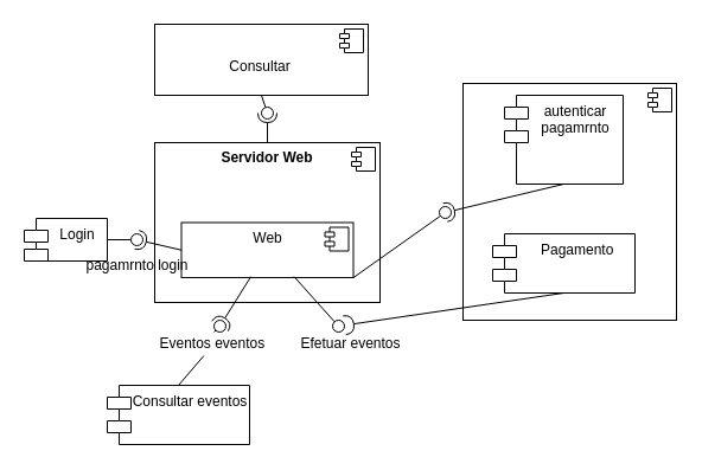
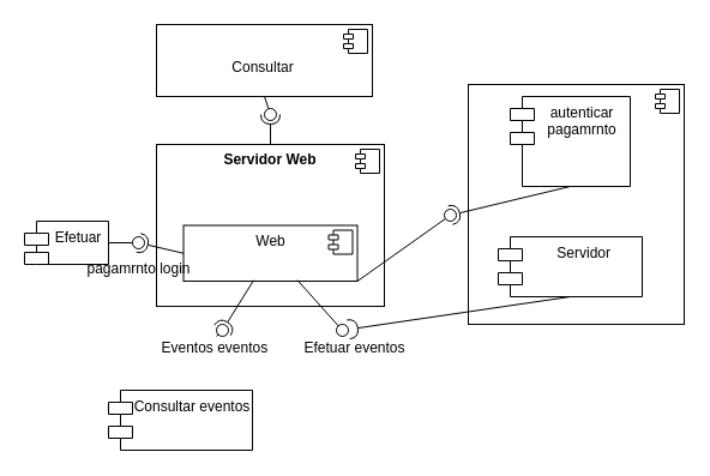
  <mxCell id="0" />
  <mxCell id="1" parent="0" />
  <mxCell id="2" value="&lt;p style=&quot;margin: 0px ; margin-top: 6px ; text-align: center&quot;&gt;&lt;br&gt;&lt;/p&gt;" style="align=left;overflow=fill;html=1;dropTarget=0;" vertex="1" parent="1"><mxGeometry x="390" y="70" width="180" height="200" as="geometry" /></mxCell>
  <mxCell id="3" value="" style="shape=component;jettyWidth=8;jettyHeight=4;align=left;" vertex="1" parent="2"><mxGeometry x="1" width="20" height="20" relative="1" as="geometry"><mxPoint x="-24" y="4" as="offset" /></mxGeometry></mxCell>
  <mxCell id="4" value="&lt;p style=&quot;margin: 0px ; margin-top: 6px ; text-align: center&quot;&gt;&lt;b&gt;Servidor Web&lt;/b&gt;&lt;/p&gt;" style="align=left;overflow=fill;html=1;dropTarget=0;" vertex="1" parent="1"><mxGeometry x="130" y="120" width="190" height="135" as="geometry" /></mxCell>
  <mxCell id="5" value="" style="shape=component;jettyWidth=8;jettyHeight=4;align=left;" vertex="1" parent="4"><mxGeometry x="1" width="20" height="20" relative="1" as="geometry"><mxPoint x="-24" y="4" as="offset" /></mxGeometry></mxCell>
  <mxCell id="6" value="" style="text;strokeColor=none;fillColor=none;align=left;verticalAlign=middle;spacingTop=-1;spacingLeft=4;spacingRight=4;rotatable=0;labelPosition=right;points=[];portConstraint=eastwest;" vertex="1" parent="1"><mxGeometry x="420" y="220" width="20" height="14" as="geometry" /></mxCell>
  <mxCell id="7" value="Consultar eventos" style="shape=module;align=left;spacingLeft=20;align=center;verticalAlign=top;" vertex="1" parent="1"><mxGeometry x="90" y="325" width="120" height="50" as="geometry" /></mxCell>
  <mxCell id="8" value="&lt;p style=&quot;margin: 0px ; margin-top: 6px ; text-align: center&quot;&gt;Web&lt;/p&gt;" style="align=left;overflow=fill;html=1;dropTarget=0;" vertex="1" parent="1"><mxGeometry x="152.5" y="187.5" width="145" height="46.5" as="geometry" /></mxCell>
  <mxCell id="9" value="" style="shape=component;jettyWidth=8;jettyHeight=4;align=left;" vertex="1" parent="8"><mxGeometry x="1" width="20" height="20" relative="1" as="geometry"><mxPoint x="-24" y="4" as="offset" /></mxGeometry></mxCell>
- <mxCell id="10" value=" Pagamento" style="shape=module;align=left;spacingLeft=20;align=center;verticalAlign=top;" vertex="1" parent="1"><mxGeometry x="415" y="197" width="120" height="50" as="geometry" /></mxCell>
+ <mxCell id="10" value=" Servidor" style="shape=module;align=left;spacingLeft=20;align=center;verticalAlign=top;" vertex="1" parent="1"><mxGeometry x="415" y="197" width="120" height="50" as="geometry" /></mxCell>
  <mxCell id="11" value="" style="rounded=0;orthogonalLoop=1;jettySize=auto;html=1;endArrow=none;endFill=0;sketch=0;targetPerimeterSpacing=0;exitX=0.5;exitY=0;exitDx=0;exitDy=0;startArrow=none;" edge="1" target="13" parent="1" source="22"><mxGeometry relative="1" as="geometry"><mxPoint x="290" y="235" as="sourcePoint" /></mxGeometry></mxCell>
  <mxCell id="12" value="" style="rounded=0;orthogonalLoop=1;jettySize=auto;html=1;endArrow=halfCircle;endFill=0;entryX=0.5;entryY=0.5;endSize=6;strokeWidth=1;sketch=0;exitX=0.404;exitY=0.982;exitDx=0;exitDy=0;exitPerimeter=0;" edge="1" target="13" parent="1" source="8"><mxGeometry relative="1" as="geometry"><mxPoint x="210" y="250" as="sourcePoint" /></mxGeometry></mxCell>
  <mxCell id="13" value="" style="ellipse;whiteSpace=wrap;html=1;align=center;aspect=fixed;resizable=0;points=[];outlineConnect=0;sketch=0;" vertex="1" parent="1"><mxGeometry x="180" y="270" width="10" height="10" as="geometry" /></mxCell>
  <mxCell id="14" value="" style="rounded=0;orthogonalLoop=1;jettySize=auto;html=1;endArrow=none;endFill=0;sketch=0;sourcePerimeterSpacing=0;targetPerimeterSpacing=0;exitX=0.655;exitY=0.982;exitDx=0;exitDy=0;exitPerimeter=0;" edge="1" target="16" parent="1" source="8"><mxGeometry relative="1" as="geometry"><mxPoint x="250" y="250" as="sourcePoint" /></mxGeometry></mxCell>
  <mxCell id="15" value="" style="rounded=0;orthogonalLoop=1;jettySize=auto;html=1;endArrow=halfCircle;endFill=0;endSize=6;strokeWidth=1;sketch=0;exitX=0.5;exitY=1;exitDx=0;exitDy=0;" edge="1" target="16" parent="1" source="10"><mxGeometry relative="1" as="geometry"><mxPoint x="310" y="300" as="sourcePoint" /></mxGeometry></mxCell>
  <mxCell id="16" value="" style="ellipse;whiteSpace=wrap;html=1;align=center;aspect=fixed;resizable=0;points=[];outlineConnect=0;sketch=0;" vertex="1" parent="1"><mxGeometry x="280" y="270" width="10" height="10" as="geometry" /></mxCell>
- <mxCell id="17" value="Login" style="shape=module;align=left;spacingLeft=20;align=center;verticalAlign=top;" vertex="1" parent="1"><mxGeometry y="184" width="70" height="36" as="geometry" x="20" /></mxCell>
+ <mxCell id="17" value="Efetuar" style="shape=module;align=left;spacingLeft=20;align=center;verticalAlign=top;" vertex="1" parent="1"><mxGeometry y="184" width="70" height="36" as="geometry" x="20" /></mxCell>
  <mxCell id="18" value="" style="rounded=0;orthogonalLoop=1;jettySize=auto;html=1;endArrow=none;endFill=0;sketch=0;sourcePerimeterSpacing=0;targetPerimeterSpacing=0;exitX=1;exitY=0.5;exitDx=0;exitDy=0;" edge="1" target="20" parent="1" source="17"><mxGeometry relative="1" as="geometry"><mxPoint x="290" y="235" as="sourcePoint" /></mxGeometry></mxCell>
  <mxCell id="19" value="" style="rounded=0;orthogonalLoop=1;jettySize=auto;html=1;endArrow=halfCircle;endFill=0;entryX=0.5;entryY=0.5;endSize=6;strokeWidth=1;sketch=0;exitX=0;exitY=0.5;exitDx=0;exitDy=0;" edge="1" target="20" parent="1" source="8"><mxGeometry relative="1" as="geometry"><mxPoint x="330" y="235" as="sourcePoint" /></mxGeometry></mxCell>
  <mxCell id="20" value="" style="ellipse;whiteSpace=wrap;html=1;align=center;aspect=fixed;resizable=0;points=[];outlineConnect=0;sketch=0;" vertex="1" parent="1"><mxGeometry x="110" y="197" width="10" height="10" as="geometry" /></mxCell>
  <mxCell id="21" value="pagamrnto login" style="text;html=1;align=center;verticalAlign=middle;resizable=0;points=[];autosize=1;strokeColor=none;fillColor=none;" vertex="1" parent="1"><mxGeometry x="65" y="214" width="100" height="20" as="geometry" /></mxCell>
  <mxCell id="22" value="Eventos eventos&amp;nbsp;" style="text;html=1;align=center;verticalAlign=middle;resizable=0;points=[];autosize=1;strokeColor=none;fillColor=none;" vertex="1" parent="1"><mxGeometry x="120" y="280" width="120" height="20" as="geometry" /></mxCell>
- <mxCell id="23" value="" style="rounded=0;orthogonalLoop=1;jettySize=auto;html=1;endArrow=none;endFill=0;sketch=0;sourcePerimeterSpacing=0;exitX=0.5;exitY=0;exitDx=0;exitDy=0;" edge="1" parent="1" source="7" target="22"><mxGeometry relative="1" as="geometry"><mxPoint x="160" y="310" as="sourcePoint" /><mxPoint x="182.094" y="279.069" as="targetPoint" /></mxGeometry></mxCell>
  <mxCell id="24" value="autenticar &#10;pagamrnto" style="shape=module;align=left;spacingLeft=20;align=center;verticalAlign=top;" vertex="1" parent="1"><mxGeometry x="425" y="80" width="100" height="75" as="geometry" /></mxCell>
  <mxCell id="25" value="" style="rounded=0;orthogonalLoop=1;jettySize=auto;html=1;endArrow=none;endFill=0;sketch=0;sourcePerimeterSpacing=0;targetPerimeterSpacing=0;exitX=1;exitY=1;exitDx=0;exitDy=0;" edge="1" target="27" parent="1" source="8"><mxGeometry relative="1" as="geometry"><mxPoint x="290" y="235" as="sourcePoint" /></mxGeometry></mxCell>
  <mxCell id="26" value="" style="rounded=0;orthogonalLoop=1;jettySize=auto;html=1;endArrow=halfCircle;endFill=0;entryX=0.5;entryY=0.5;endSize=6;strokeWidth=1;sketch=0;exitX=0.5;exitY=1;exitDx=0;exitDy=0;" edge="1" target="27" parent="1" source="24"><mxGeometry relative="1" as="geometry"><mxPoint x="330" y="235" as="sourcePoint" /></mxGeometry></mxCell>
  <mxCell id="27" value="" style="ellipse;whiteSpace=wrap;html=1;align=center;aspect=fixed;resizable=0;points=[];outlineConnect=0;sketch=0;" vertex="1" parent="1"><mxGeometry x="370" y="174" width="10" height="10" as="geometry" /></mxCell>
  <mxCell id="28" value="&lt;span style=&quot;color: rgba(0 , 0 , 0 , 0) ; font-family: monospace ; font-size: 0px&quot;&gt;e&lt;/span&gt;" style="text;html=1;align=center;verticalAlign=middle;resizable=0;points=[];autosize=1;strokeColor=none;fillColor=none;" vertex="1" parent="1"><mxGeometry x="260" y="280" width="20" height="20" as="geometry" /></mxCell>
  <mxCell id="29" value="&lt;span style=&quot;color: rgba(0 , 0 , 0 , 0) ; font-family: monospace ; font-size: 0px&quot;&gt;%3CmxGraphModel%3E%3Croot%3E%3CmxCell%20id%3D%220%22%2F%3E%3CmxCell%20id%3D%221%22%20parent%3D%220%22%2F%3E%3CmxCell%20id%3D%222%22%20value%3D%22%22%20style%3D%22shape%3Dcomponent%3BjettyWidth%3D8%3BjettyHeight%3D4%3Balign%3Dleft%3B%22%20vertex%3D%221%22%20parent%3D%221%22%3E%3CmxGeometry%20x%3D%22253.5%22%20y%3D%22181.5%22%20width%3D%2220%22%20height%3D%2220%22%20as%3D%22geometry%22%2F%3E%3C%2FmxCell%3E%3C%2Froot%3E%3C%2FmxGraphModel%3EE&lt;/span&gt;" style="text;html=1;align=center;verticalAlign=middle;resizable=0;points=[];autosize=1;strokeColor=none;fillColor=none;" vertex="1" parent="1"><mxGeometry x="350" y="260" width="20" height="20" as="geometry" /></mxCell>
  <mxCell id="30" value="Efetuar eventos" style="text;html=1;align=center;verticalAlign=middle;resizable=0;points=[];autosize=1;strokeColor=none;fillColor=none;" vertex="1" parent="1"><mxGeometry x="240" y="280" width="110" height="20" as="geometry" /></mxCell>
  <mxCell id="31" value="&lt;br&gt;&lt;b&gt;&lt;br&gt;&amp;nbsp; &amp;nbsp; &amp;nbsp; &amp;nbsp; &amp;nbsp; &amp;nbsp; &amp;nbsp; &amp;nbsp; &amp;nbsp; &amp;nbsp;&lt;/b&gt;Consultar" style="align=left;overflow=fill;html=1;dropTarget=0;" vertex="1" parent="1"><mxGeometry x="130" y="20" width="180" height="60" as="geometry" /></mxCell>
  <mxCell id="32" value="" style="shape=component;jettyWidth=8;jettyHeight=4;align=left;" vertex="1" parent="31"><mxGeometry x="1" width="20" height="20" relative="1" as="geometry"><mxPoint x="-24" y="4" as="offset" /></mxGeometry></mxCell>
  <mxCell id="33" value="" style="rounded=0;orthogonalLoop=1;jettySize=auto;html=1;endArrow=none;endFill=0;sketch=0;sourcePerimeterSpacing=0;targetPerimeterSpacing=0;exitX=0.5;exitY=1;exitDx=0;exitDy=0;" edge="1" target="35" parent="1" source="31"><mxGeometry relative="1" as="geometry"><mxPoint x="290" y="145" as="sourcePoint" /></mxGeometry></mxCell>
  <mxCell id="34" value="" style="rounded=0;orthogonalLoop=1;jettySize=auto;html=1;endArrow=halfCircle;endFill=0;entryX=0.5;entryY=0.5;endSize=6;strokeWidth=1;sketch=0;exitX=0.5;exitY=0;exitDx=0;exitDy=0;" edge="1" target="35" parent="1" source="4"><mxGeometry relative="1" as="geometry"><mxPoint x="330" y="145" as="sourcePoint" /></mxGeometry></mxCell>
  <mxCell id="35" value="" style="ellipse;whiteSpace=wrap;html=1;align=center;aspect=fixed;resizable=0;points=[];outlineConnect=0;sketch=0;" vertex="1" parent="1"><mxGeometry x="220" y="90" width="10" height="10" as="geometry" /></mxCell>
